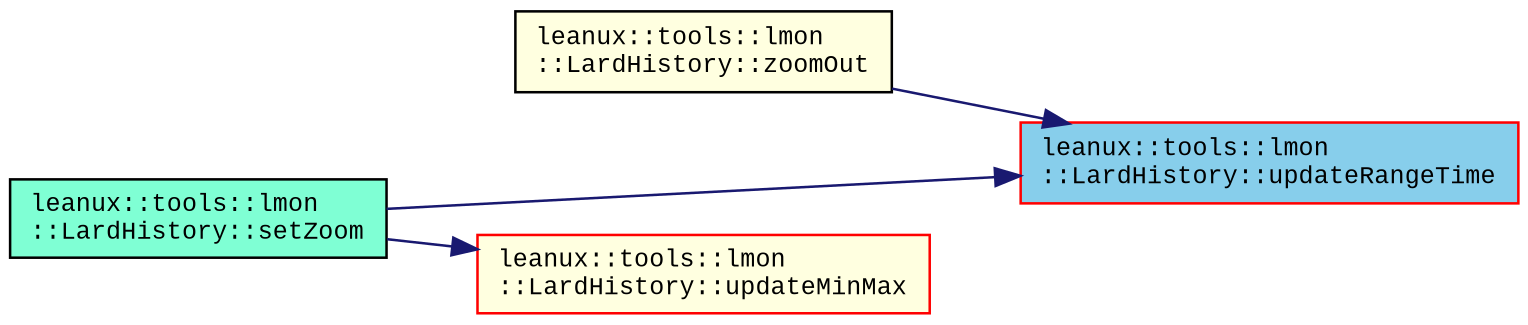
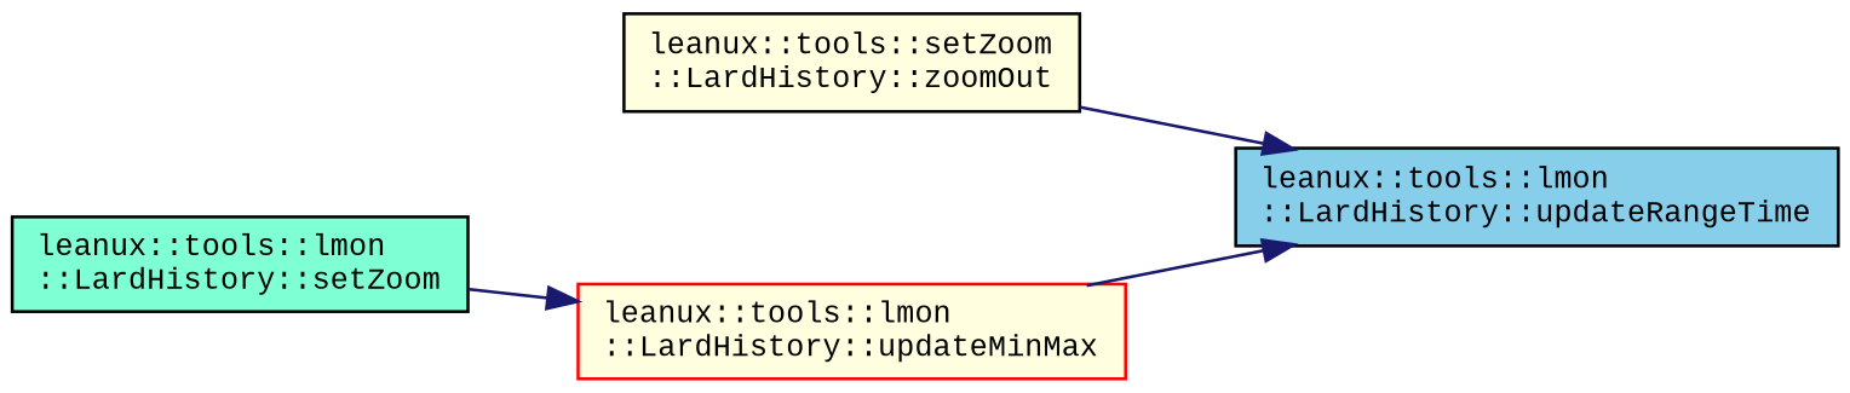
  digraph {
    fontname="Liberation Mono"
    rankdir=LR
    node [color=black fillcolor=lightyellow fontname="Liberation Mono" fontsize=10 shape=record style=filled]
    edge [color=midnightblue fontname="Liberation Mono" fontsize=10 labelfontname=Helvetica labelfontsize=10 style=solid]
-   n1 [fontcolor=black height=0.2 label="leanux::tools::lmon\l::LardHistory::zoomOut" width=0.4]
-   n2 [color=red fillcolor=skyblue height=0.2 label="leanux::tools::lmon\l::LardHistory::updateRangeTime" width=0.4]
+   n1 [fontcolor=black height=0.2 label="leanux::tools::setZoom\l::LardHistory::zoomOut" width=0.4]
+   n2 [fillcolor=skyblue height=0.2 label="leanux::tools::lmon\l::LardHistory::updateRangeTime" width=0.4]
    n3 [fillcolor=aquamarine height=0.2 label="leanux::tools::lmon\l::LardHistory::setZoom" width=0.4]
    n4 [color=red height=0.2 label="leanux::tools::lmon\l::LardHistory::updateMinMax" width=0.4]
    n1 -> n2
-   n3 -> n2
+   n4 -> n2
    n3 -> n4
  }
